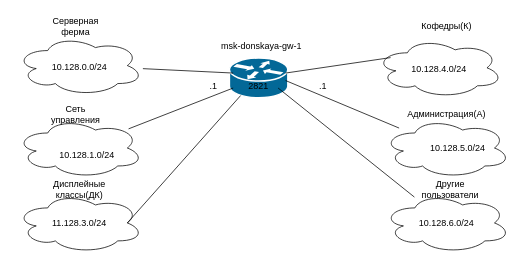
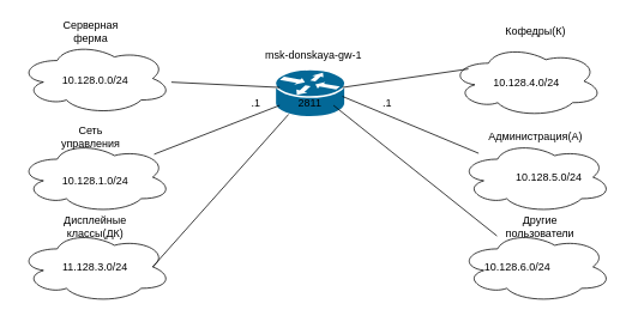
  <mxCell id="0" />
  <mxCell id="1" parent="0" />
  <mxCell id="2" value="" style="shape=mxgraph.cisco.routers.router;sketch=0;html=1;pointerEvents=1;dashed=0;fillColor=#036897;strokeColor=#ffffff;strokeWidth=2;verticalLabelPosition=bottom;verticalAlign=top;align=center;outlineConnect=0;" parent="1" vertex="1"><mxGeometry x="305" y="77" width="78" height="53" as="geometry" /></mxCell>
- <mxCell id="3" value="2821" style="text;html=1;strokeColor=none;fillColor=none;align=center;verticalAlign=middle;whiteSpace=wrap;rounded=0;" parent="1" vertex="1"><mxGeometry x="314" y="100" width="60" height="30" as="geometry" /></mxCell>
+ <mxCell id="3" value="2811" style="text;html=1;strokeColor=none;fillColor=none;align=center;verticalAlign=middle;whiteSpace=wrap;rounded=0;" parent="1" vertex="1"><mxGeometry x="314" y="100" width="60" height="30" as="geometry" /></mxCell>
  <mxCell id="4" value="msk-donskaya-gw-1" style="text;html=1;strokeColor=none;fillColor=none;align=center;verticalAlign=middle;whiteSpace=wrap;rounded=0;" parent="1" vertex="1"><mxGeometry x="280" y="47" width="136" height="30" as="geometry" /></mxCell>
  <mxCell id="5" value="" style="ellipse;shape=cloud;whiteSpace=wrap;html=1;" parent="1" vertex="1"><mxGeometry x="20" y="47" width="170" height="80" as="geometry" /></mxCell>
  <mxCell id="6" value="" style="ellipse;shape=cloud;whiteSpace=wrap;html=1;" parent="1" vertex="1"><mxGeometry x="20" y="157" width="170" height="80" as="geometry" /></mxCell>
  <mxCell id="7" value="" style="ellipse;shape=cloud;whiteSpace=wrap;html=1;" parent="1" vertex="1"><mxGeometry x="20" y="257" width="170" height="80" as="geometry" /></mxCell>
  <mxCell id="8" value="" style="ellipse;shape=cloud;whiteSpace=wrap;html=1;" parent="1" vertex="1"><mxGeometry x="500" y="50" width="170" height="80" as="geometry" /></mxCell>
  <mxCell id="9" value="" style="ellipse;shape=cloud;whiteSpace=wrap;html=1;" parent="1" vertex="1"><mxGeometry x="510" y="157" width="170" height="80" as="geometry" /></mxCell>
  <mxCell id="10" value="" style="ellipse;shape=cloud;whiteSpace=wrap;html=1;" parent="1" vertex="1"><mxGeometry x="510" y="257" width="170" height="80" as="geometry" /></mxCell>
  <mxCell id="11" value="10.128.0.0/24" style="text;html=1;strokeColor=none;fillColor=none;align=center;verticalAlign=middle;whiteSpace=wrap;rounded=0;" parent="1" vertex="1"><mxGeometry x="75" y="75" width="60" height="30" as="geometry" /></mxCell>
- <mxCell id="12" value="10.128.1.0/24" style="text;html=1;strokeColor=none;fillColor=none;align=center;verticalAlign=middle;whiteSpace=wrap;rounded=0;" parent="1" vertex="1"><mxGeometry x="85" y="192" width="60" height="30" as="geometry" /></mxCell>
+ <mxCell id="12" value="10.128.1.0/24" style="text;html=1;strokeColor=none;fillColor=none;align=center;verticalAlign=middle;whiteSpace=wrap;rounded=0;" parent="1" vertex="1"><mxGeometry x="75" y="187" width="60" height="30" as="geometry" /></mxCell>
  <mxCell id="13" value="11.128.3.0/24" style="text;html=1;strokeColor=none;fillColor=none;align=center;verticalAlign=middle;whiteSpace=wrap;rounded=0;" parent="1" vertex="1"><mxGeometry x="75" y="282" width="60" height="30" as="geometry" /></mxCell>
  <mxCell id="14" value="10.128.4.0/24" style="text;html=1;strokeColor=none;fillColor=none;align=center;verticalAlign=middle;whiteSpace=wrap;rounded=0;" parent="1" vertex="1"><mxGeometry x="555" y="77" width="60" height="30" as="geometry" /></mxCell>
  <mxCell id="15" value="10.128.5.0/24" style="text;html=1;strokeColor=none;fillColor=none;align=center;verticalAlign=middle;whiteSpace=wrap;rounded=0;" parent="1" vertex="1"><mxGeometry x="580" y="182" width="60" height="30" as="geometry" /></mxCell>
- <mxCell id="16" value="10.128.6.0/24" style="text;html=1;strokeColor=none;fillColor=none;align=center;verticalAlign=middle;whiteSpace=wrap;rounded=0;" parent="1" vertex="1"><mxGeometry x="565" y="282" width="60" height="30" as="geometry" /></mxCell>
+ <mxCell id="16" value="10.128.6.0/24" style="text;html=1;strokeColor=none;fillColor=none;align=center;verticalAlign=middle;whiteSpace=wrap;rounded=0;" parent="1" vertex="1"><mxGeometry x="545" y="282" width="60" height="30" as="geometry" /></mxCell>
  <mxCell id="17" value="Серверная ферма" style="text;html=1;strokeColor=none;fillColor=none;align=center;verticalAlign=middle;whiteSpace=wrap;rounded=0;" parent="1" vertex="1"><mxGeometry x="70" y="20" width="60" height="30" as="geometry" /></mxCell>
  <mxCell id="18" value="Сеть управления" style="text;html=1;strokeColor=none;fillColor=none;align=center;verticalAlign=middle;whiteSpace=wrap;rounded=0;" parent="1" vertex="1"><mxGeometry x="70" y="137" width="60" height="30" as="geometry" /></mxCell>
  <mxCell id="19" value="Дисплейные классы(ДК)" style="text;html=1;strokeColor=none;fillColor=none;align=center;verticalAlign=middle;whiteSpace=wrap;rounded=0;" parent="1" vertex="1"><mxGeometry x="75" y="237" width="60" height="30" as="geometry" /></mxCell>
  <mxCell id="20" value="Кофедры(К)" style="text;html=1;strokeColor=none;fillColor=none;align=center;verticalAlign=middle;whiteSpace=wrap;rounded=0;" parent="1" vertex="1"><mxGeometry x="565" y="20" width="60" height="30" as="geometry" /></mxCell>
  <mxCell id="21" value="Администрация(А)" style="text;html=1;strokeColor=none;fillColor=none;align=center;verticalAlign=middle;whiteSpace=wrap;rounded=0;" parent="1" vertex="1"><mxGeometry x="565" y="137" width="60" height="30" as="geometry" /></mxCell>
  <mxCell id="22" value="Другие пользователи" style="text;html=1;strokeColor=none;fillColor=none;align=center;verticalAlign=middle;whiteSpace=wrap;rounded=0;" parent="1" vertex="1"><mxGeometry x="570" y="237" width="60" height="30" as="geometry" /></mxCell>
  <mxCell id="23" value="" style="endArrow=none;html=1;rounded=0;" parent="1" source="5" edge="1"><mxGeometry width="50" height="50" relative="1" as="geometry"><mxPoint x="260" y="147" as="sourcePoint" /><mxPoint x="310" y="97" as="targetPoint" /></mxGeometry></mxCell>
  <mxCell id="24" value="" style="endArrow=none;html=1;rounded=0;" parent="1" source="6" edge="1"><mxGeometry width="50" height="50" relative="1" as="geometry"><mxPoint x="260" y="167" as="sourcePoint" /><mxPoint x="310" y="117" as="targetPoint" /></mxGeometry></mxCell>
  <mxCell id="25" value="" style="endArrow=none;html=1;rounded=0;exitX=0.875;exitY=0.5;exitDx=0;exitDy=0;exitPerimeter=0;" parent="1" source="7" edge="1"><mxGeometry width="50" height="50" relative="1" as="geometry"><mxPoint x="270" y="177" as="sourcePoint" /><mxPoint x="320" y="127" as="targetPoint" /></mxGeometry></mxCell>
  <mxCell id="26" value="" style="endArrow=none;html=1;rounded=0;entryX=0.118;entryY=0.33;entryDx=0;entryDy=0;entryPerimeter=0;" parent="1" target="8" edge="1"><mxGeometry width="50" height="50" relative="1" as="geometry"><mxPoint x="380" y="97" as="sourcePoint" /><mxPoint x="430" y="47" as="targetPoint" /></mxGeometry></mxCell>
  <mxCell id="27" value="" style="endArrow=none;html=1;rounded=0;" parent="1" source="9" edge="1"><mxGeometry width="50" height="50" relative="1" as="geometry"><mxPoint x="330" y="157" as="sourcePoint" /><mxPoint x="380" y="107" as="targetPoint" /></mxGeometry></mxCell>
  <mxCell id="28" value="" style="endArrow=none;html=1;rounded=0;" parent="1" source="10" edge="1"><mxGeometry width="50" height="50" relative="1" as="geometry"><mxPoint x="320" y="167" as="sourcePoint" /><mxPoint x="370" y="117" as="targetPoint" /></mxGeometry></mxCell>
  <mxCell id="29" value=".1" style="text;html=1;strokeColor=none;fillColor=none;align=center;verticalAlign=middle;whiteSpace=wrap;rounded=0;" parent="1" vertex="1"><mxGeometry x="254" y="100" width="60" height="30" as="geometry" /></mxCell>
  <mxCell id="30" value=".1" style="text;html=1;strokeColor=none;fillColor=none;align=center;verticalAlign=middle;whiteSpace=wrap;rounded=0;" parent="1" vertex="1"><mxGeometry x="400" y="100" width="60" height="30" as="geometry" /></mxCell>
